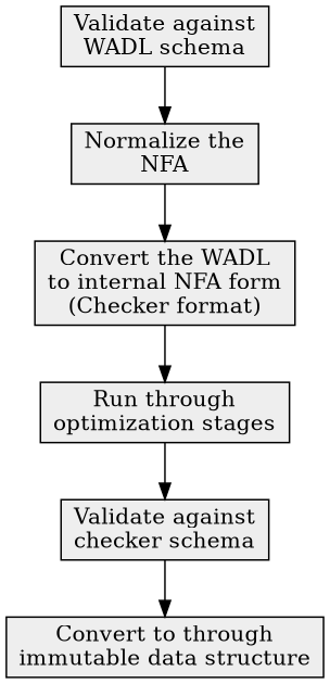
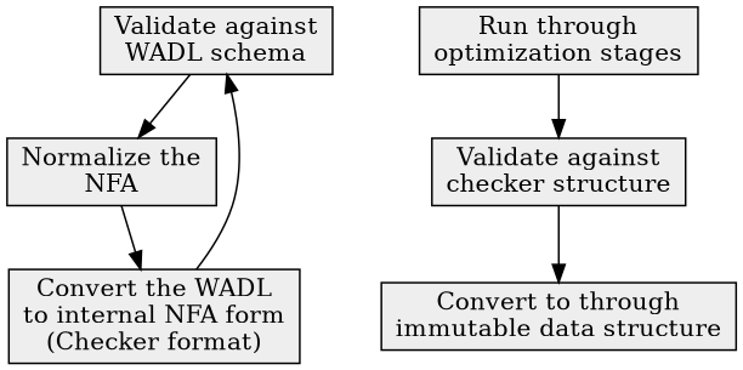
  digraph {
    fontname=Helvetica
    labelloc=b
    rankdir=TB
    node [fillcolor="#EEEEEE" shape=rect style=filled]
    n1 [label="Validate against\nWADL schema"]
    n2 [label="Normalize the\nNFA"]
    n3 [label="Convert the WADL\nto internal NFA form\n(Checker format)"]
    n4 [label="Run through\noptimization stages"]
-   n5 [label="Validate against\nchecker schema"]
+   n5 [label="Validate against\nchecker structure"]
    n6 [label="Convert to through\nimmutable data structure"]
    n1 -> n2
    n2 -> n3
-   n3 -> n4
+   n3 -> n1
    n4 -> n5
    n5 -> n6
  }
